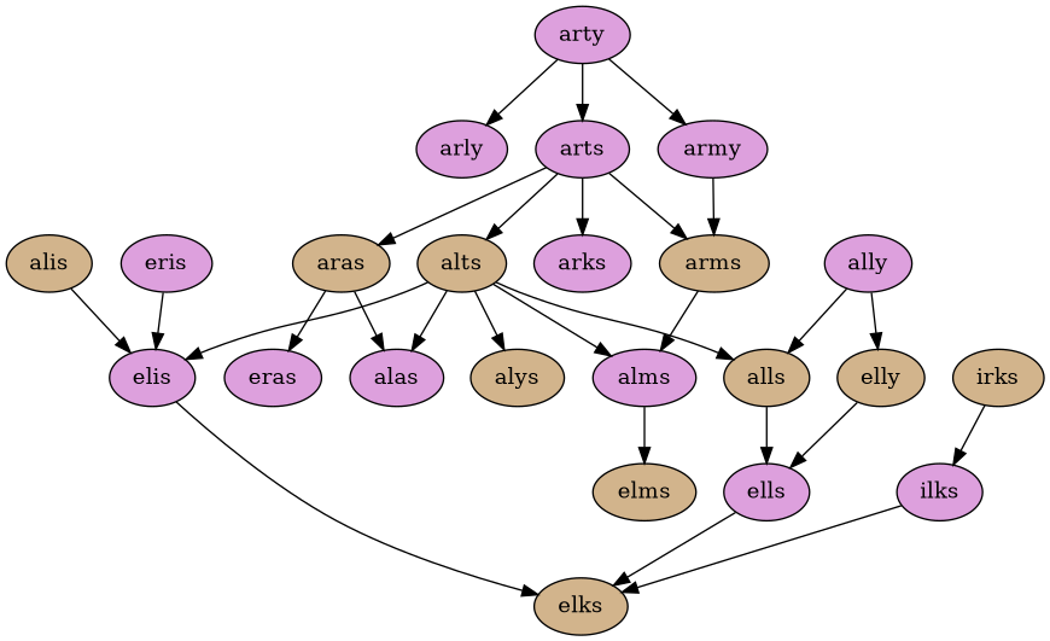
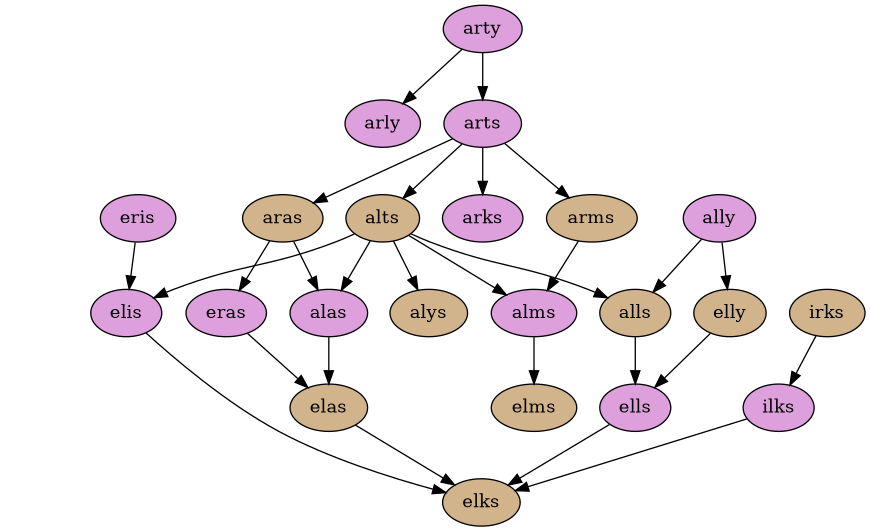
  strict digraph {
    node [fillcolor=plum style=filled]
    arty
    arly
    arts
-   army
    alts [fillcolor=tan]
    arms [fillcolor=tan]
    aras [fillcolor=tan]
    arks
    alls [fillcolor=tan]
    ally
    elly [fillcolor=tan]
    ells
    elks [fillcolor=tan]
    alms
    alas
    alys [fillcolor=tan]
    elis
    eras
    elms [fillcolor=tan]
-   alis [fillcolor=tan]
+   elas [fillcolor=tan]
    eris
    irks [fillcolor=tan]
    ilks
    arty -> arly
    arty -> arts
-   arty -> army
    arts -> alts
    arts -> arms
    arts -> aras
    arts -> arks
-   army -> arms
    alts -> alls
    alts -> alms
    alts -> alas
    alts -> alys
    alts -> elis
    arms -> alms
    aras -> alas
    aras -> eras
    alls -> ells
    ally -> alls
    ally -> elly
    elly -> ells
    ells -> elks
    alms -> elms
+   alas -> elas
    elis -> elks
-   alis -> elis
+   eras -> elas
+   elas -> elks
    eris -> elis
    irks -> ilks
    ilks -> elks
  }
